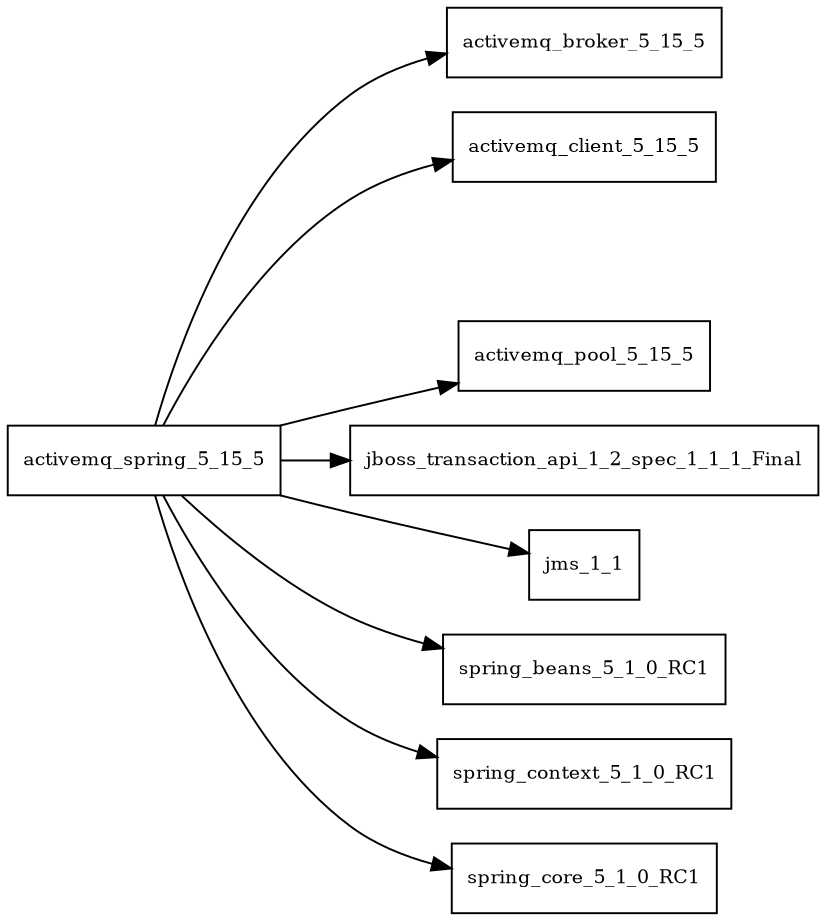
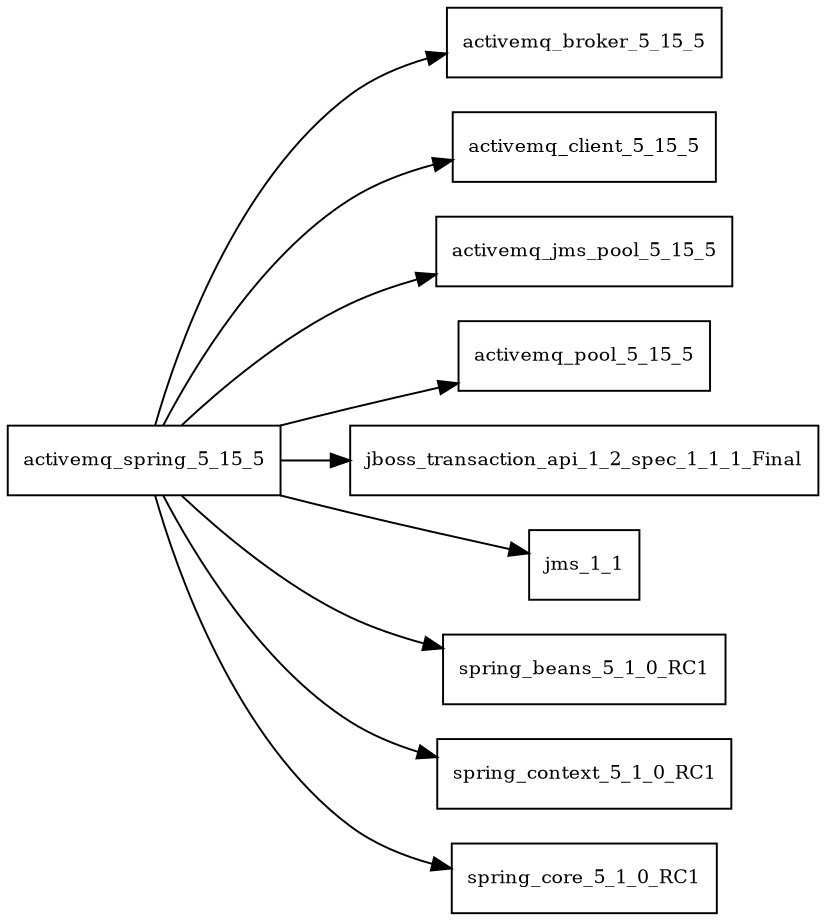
  digraph {
    rankdir=LR
    node [fontsize=10.0 shape=box]
    activemq_spring_5_15_5
    activemq_broker_5_15_5
    activemq_client_5_15_5
+   activemq_jms_pool_5_15_5
    activemq_pool_5_15_5
    jboss_transaction_api_1_2_spec_1_1_1_Final
    jms_1_1
    spring_beans_5_1_0_RC1
    spring_context_5_1_0_RC1
    spring_core_5_1_0_RC1
    activemq_spring_5_15_5 -> activemq_broker_5_15_5
    activemq_spring_5_15_5 -> activemq_client_5_15_5
+   activemq_spring_5_15_5 -> activemq_jms_pool_5_15_5
    activemq_spring_5_15_5 -> activemq_pool_5_15_5
    activemq_spring_5_15_5 -> jboss_transaction_api_1_2_spec_1_1_1_Final
    activemq_spring_5_15_5 -> jms_1_1
    activemq_spring_5_15_5 -> spring_beans_5_1_0_RC1
    activemq_spring_5_15_5 -> spring_context_5_1_0_RC1
    activemq_spring_5_15_5 -> spring_core_5_1_0_RC1
  }
